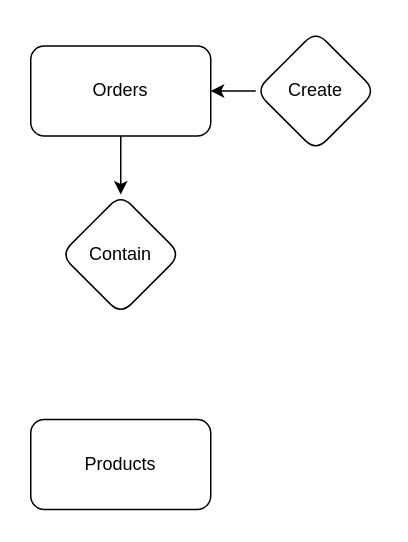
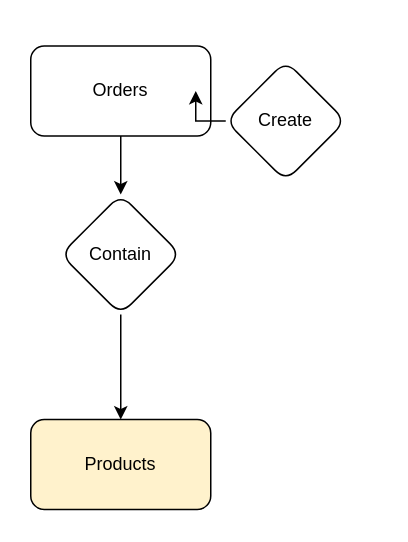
  <mxCell id="0" />
  <mxCell id="1" parent="0" />
  <mxCell id="2" value="" style="edgeStyle=orthogonalEdgeStyle;rounded=0;orthogonalLoop=1;jettySize=auto;html=1;" edge="1" parent="1" source="3" target="8"><mxGeometry relative="1" as="geometry" /></mxCell>
  <mxCell id="3" value="Orders&lt;br&gt;" style="rounded=1;whiteSpace=wrap;html=1;" vertex="1" parent="1"><mxGeometry x="20" y="30" width="120" height="60" as="geometry" /></mxCell>
  <mxCell id="4" value="" style="edgeStyle=orthogonalEdgeStyle;rounded=0;orthogonalLoop=1;jettySize=auto;html=1;" edge="1" parent="1" source="5" target="3"><mxGeometry relative="1" as="geometry" /></mxCell>
- <mxCell id="5" value="Create" style="rhombus;whiteSpace=wrap;html=1;rounded=1;" vertex="1" parent="1"><mxGeometry x="170" y="20" width="80" height="80" as="geometry" /></mxCell>
- <mxCell id="6" value="Products" style="rounded=1;whiteSpace=wrap;html=1;" vertex="1" parent="1"><mxGeometry x="20" y="279" width="120" height="60" as="geometry" /></mxCell>
+ <mxCell id="5" value="Create" style="rhombus;whiteSpace=wrap;html=1;rounded=1;" vertex="1" parent="1"><mxGeometry x="150" y="40" width="80" height="80" as="geometry" /></mxCell>
+ <mxCell id="6" value="Products" style="rounded=1;whiteSpace=wrap;html=1;fillColor=#fff2cc;" vertex="1" parent="1"><mxGeometry x="20" y="279" width="120" height="60" as="geometry" /></mxCell>
+ <mxCell id="7" value="" style="edgeStyle=orthogonalEdgeStyle;rounded=0;orthogonalLoop=1;jettySize=auto;html=1;" edge="1" parent="1" source="8" target="6"><mxGeometry relative="1" as="geometry" /></mxCell>
  <mxCell id="8" value="Contain" style="rhombus;whiteSpace=wrap;html=1;rounded=1;" vertex="1" parent="1"><mxGeometry x="40" y="129" width="80" height="80" as="geometry" /></mxCell>
